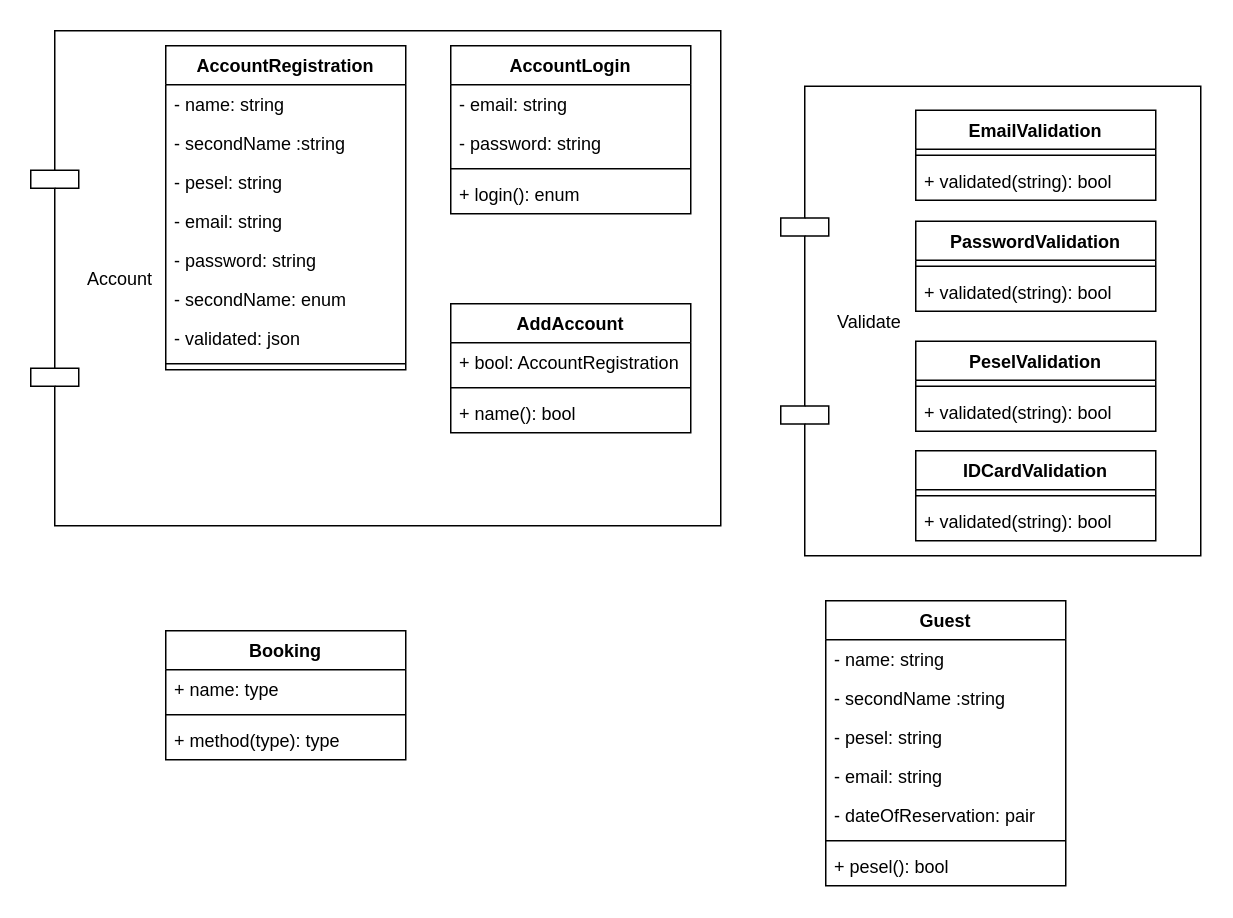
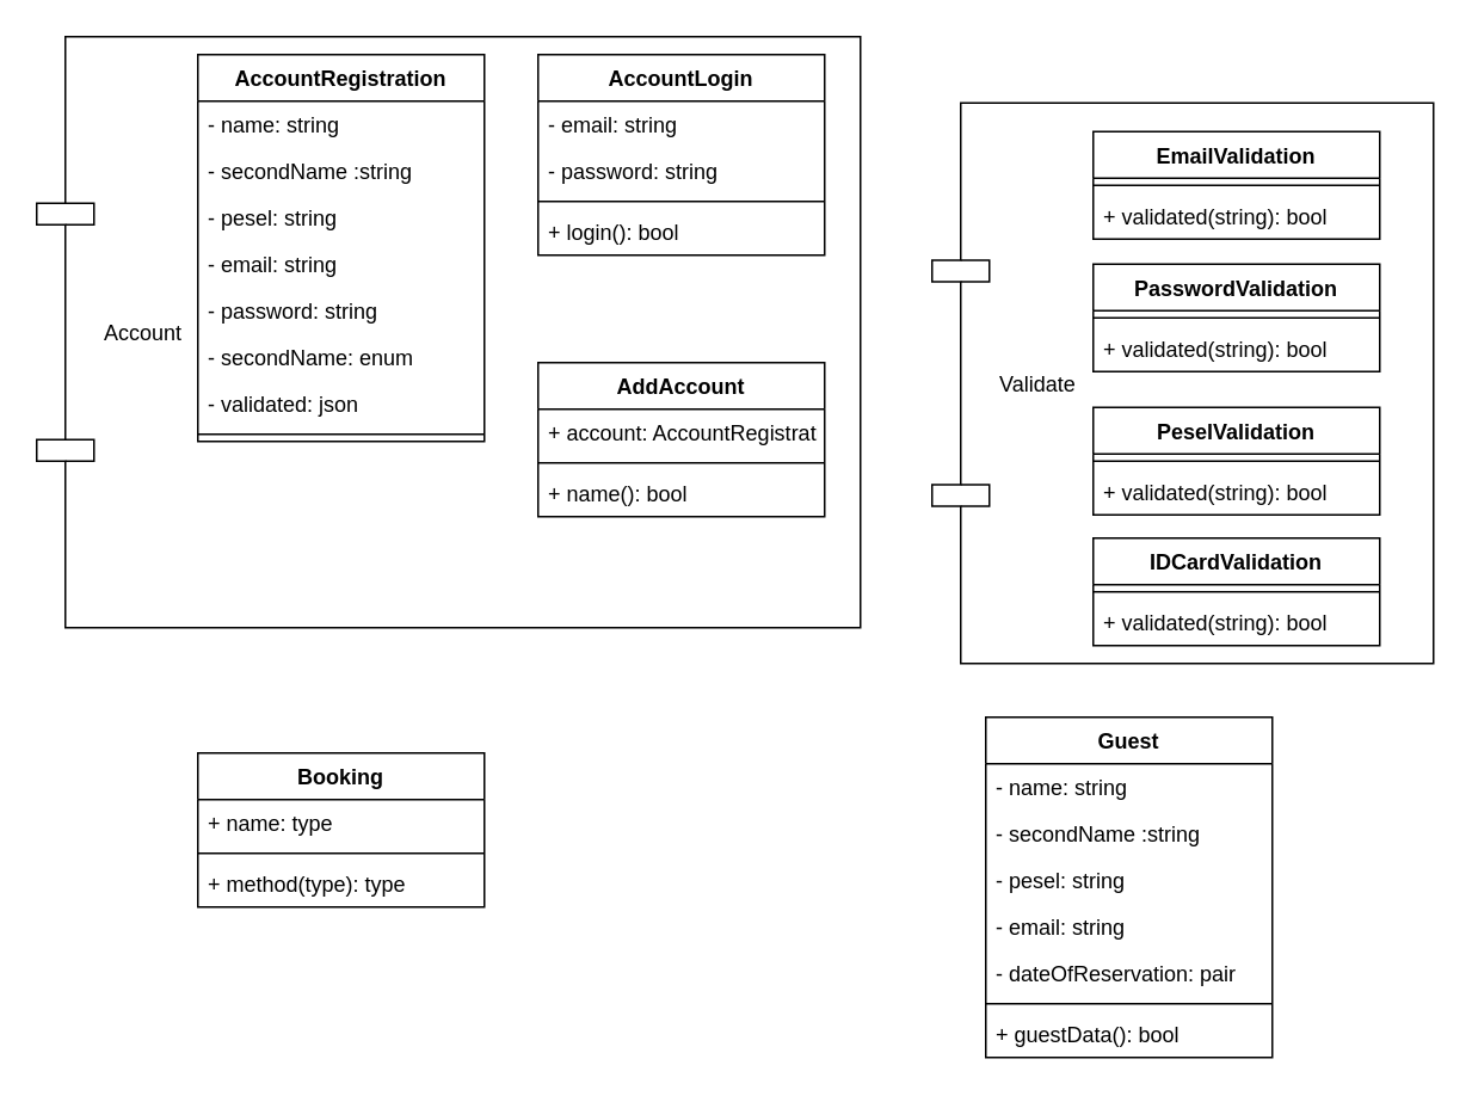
  <mxCell id="0" />
  <mxCell id="1" parent="0" />
  <mxCell id="2" value="Account" style="shape=component;align=left;spacingLeft=36;" parent="1" vertex="1"><mxGeometry x="20" y="20" width="460" height="330" as="geometry" /></mxCell>
  <mxCell id="3" value="Validate" style="shape=component;align=left;spacingLeft=36;" parent="1" vertex="1"><mxGeometry x="520" y="57" width="280" height="313" as="geometry" /></mxCell>
  <mxCell id="4" value="AccountRegistration" style="swimlane;fontStyle=1;align=center;verticalAlign=top;childLayout=stackLayout;horizontal=1;startSize=26;horizontalStack=0;resizeParent=1;resizeParentMax=0;resizeLast=0;collapsible=1;marginBottom=0;" parent="1" vertex="1"><mxGeometry x="110" y="30" width="160" height="216" as="geometry" /></mxCell>
  <mxCell id="5" value="- name: string" style="text;strokeColor=none;fillColor=none;align=left;verticalAlign=top;spacingLeft=4;spacingRight=4;overflow=hidden;rotatable=0;points=[[0,0.5],[1,0.5]];portConstraint=eastwest;" parent="4" vertex="1"><mxGeometry y="26" width="160" height="26" as="geometry" /></mxCell>
  <mxCell id="6" value="- secondName :string" style="text;strokeColor=none;fillColor=none;align=left;verticalAlign=top;spacingLeft=4;spacingRight=4;overflow=hidden;rotatable=0;points=[[0,0.5],[1,0.5]];portConstraint=eastwest;" parent="4" vertex="1"><mxGeometry y="52" width="160" height="26" as="geometry" /></mxCell>
  <mxCell id="7" value="- pesel: string" style="text;strokeColor=none;fillColor=none;align=left;verticalAlign=top;spacingLeft=4;spacingRight=4;overflow=hidden;rotatable=0;points=[[0,0.5],[1,0.5]];portConstraint=eastwest;" parent="4" vertex="1"><mxGeometry y="78" width="160" height="26" as="geometry" /></mxCell>
  <mxCell id="8" value="- email: string" style="text;strokeColor=none;fillColor=none;align=left;verticalAlign=top;spacingLeft=4;spacingRight=4;overflow=hidden;rotatable=0;points=[[0,0.5],[1,0.5]];portConstraint=eastwest;" parent="4" vertex="1"><mxGeometry y="104" width="160" height="26" as="geometry" /></mxCell>
  <mxCell id="9" value="- password: string" style="text;strokeColor=none;fillColor=none;align=left;verticalAlign=top;spacingLeft=4;spacingRight=4;overflow=hidden;rotatable=0;points=[[0,0.5],[1,0.5]];portConstraint=eastwest;" parent="4" vertex="1"><mxGeometry y="130" width="160" height="26" as="geometry" /></mxCell>
  <mxCell id="10" value="- secondName: enum" style="text;strokeColor=none;fillColor=none;align=left;verticalAlign=top;spacingLeft=4;spacingRight=4;overflow=hidden;rotatable=0;points=[[0,0.5],[1,0.5]];portConstraint=eastwest;" parent="4" vertex="1"><mxGeometry y="156" width="160" height="26" as="geometry" /></mxCell>
  <mxCell id="11" value="- validated: json" style="text;strokeColor=none;fillColor=none;align=left;verticalAlign=top;spacingLeft=4;spacingRight=4;overflow=hidden;rotatable=0;points=[[0,0.5],[1,0.5]];portConstraint=eastwest;" vertex="1" parent="4"><mxGeometry y="182" width="160" height="26" as="geometry" /></mxCell>
  <mxCell id="12" value="" style="line;strokeWidth=1;fillColor=none;align=left;verticalAlign=middle;spacingTop=-1;spacingLeft=3;spacingRight=3;rotatable=0;labelPosition=right;points=[];portConstraint=eastwest;" parent="4" vertex="1"><mxGeometry y="208" width="160" height="8" as="geometry" /></mxCell>
  <mxCell id="13" value="AccountLogin" style="swimlane;fontStyle=1;align=center;verticalAlign=top;childLayout=stackLayout;horizontal=1;startSize=26;horizontalStack=0;resizeParent=1;resizeParentMax=0;resizeLast=0;collapsible=1;marginBottom=0;" parent="1" vertex="1"><mxGeometry x="300" y="30" width="160" height="112" as="geometry" /></mxCell>
  <mxCell id="14" value="- email: string" style="text;strokeColor=none;fillColor=none;align=left;verticalAlign=top;spacingLeft=4;spacingRight=4;overflow=hidden;rotatable=0;points=[[0,0.5],[1,0.5]];portConstraint=eastwest;" parent="13" vertex="1"><mxGeometry y="26" width="160" height="26" as="geometry" /></mxCell>
  <mxCell id="15" value="- password: string" style="text;strokeColor=none;fillColor=none;align=left;verticalAlign=top;spacingLeft=4;spacingRight=4;overflow=hidden;rotatable=0;points=[[0,0.5],[1,0.5]];portConstraint=eastwest;" parent="13" vertex="1"><mxGeometry y="52" width="160" height="26" as="geometry" /></mxCell>
  <mxCell id="16" value="" style="line;strokeWidth=1;fillColor=none;align=left;verticalAlign=middle;spacingTop=-1;spacingLeft=3;spacingRight=3;rotatable=0;labelPosition=right;points=[];portConstraint=eastwest;" parent="13" vertex="1"><mxGeometry y="78" width="160" height="8" as="geometry" /></mxCell>
- <mxCell id="17" value="+ login(): enum" style="text;strokeColor=none;fillColor=none;align=left;verticalAlign=top;spacingLeft=4;spacingRight=4;overflow=hidden;rotatable=0;points=[[0,0.5],[1,0.5]];portConstraint=eastwest;" parent="13" vertex="1"><mxGeometry y="86" width="160" height="26" as="geometry" /></mxCell>
+ <mxCell id="17" value="+ login(): bool" style="text;strokeColor=none;fillColor=none;align=left;verticalAlign=top;spacingLeft=4;spacingRight=4;overflow=hidden;rotatable=0;points=[[0,0.5],[1,0.5]];portConstraint=eastwest;" parent="13" vertex="1"><mxGeometry y="86" width="160" height="26" as="geometry" /></mxCell>
  <mxCell id="18" value="EmailValidation" style="swimlane;fontStyle=1;align=center;verticalAlign=top;childLayout=stackLayout;horizontal=1;startSize=26;horizontalStack=0;resizeParent=1;resizeParentMax=0;resizeLast=0;collapsible=1;marginBottom=0;" parent="1" vertex="1"><mxGeometry x="610" y="73" width="160" height="60" as="geometry" /></mxCell>
  <mxCell id="19" value="" style="line;strokeWidth=1;fillColor=none;align=left;verticalAlign=middle;spacingTop=-1;spacingLeft=3;spacingRight=3;rotatable=0;labelPosition=right;points=[];portConstraint=eastwest;" parent="18" vertex="1"><mxGeometry y="26" width="160" height="8" as="geometry" /></mxCell>
  <mxCell id="20" value="+ validated(string): bool" style="text;strokeColor=none;fillColor=none;align=left;verticalAlign=top;spacingLeft=4;spacingRight=4;overflow=hidden;rotatable=0;points=[[0,0.5],[1,0.5]];portConstraint=eastwest;" parent="18" vertex="1"><mxGeometry y="34" width="160" height="26" as="geometry" /></mxCell>
  <mxCell id="21" value="PasswordValidation" style="swimlane;fontStyle=1;align=center;verticalAlign=top;childLayout=stackLayout;horizontal=1;startSize=26;horizontalStack=0;resizeParent=1;resizeParentMax=0;resizeLast=0;collapsible=1;marginBottom=0;" parent="1" vertex="1"><mxGeometry x="610" y="147" width="160" height="60" as="geometry" /></mxCell>
  <mxCell id="22" value="" style="line;strokeWidth=1;fillColor=none;align=left;verticalAlign=middle;spacingTop=-1;spacingLeft=3;spacingRight=3;rotatable=0;labelPosition=right;points=[];portConstraint=eastwest;" parent="21" vertex="1"><mxGeometry y="26" width="160" height="8" as="geometry" /></mxCell>
  <mxCell id="23" value="+ validated(string): bool" style="text;strokeColor=none;fillColor=none;align=left;verticalAlign=top;spacingLeft=4;spacingRight=4;overflow=hidden;rotatable=0;points=[[0,0.5],[1,0.5]];portConstraint=eastwest;" parent="21" vertex="1"><mxGeometry y="34" width="160" height="26" as="geometry" /></mxCell>
  <mxCell id="24" value="AddAccount" style="swimlane;fontStyle=1;align=center;verticalAlign=top;childLayout=stackLayout;horizontal=1;startSize=26;horizontalStack=0;resizeParent=1;resizeParentMax=0;resizeLast=0;collapsible=1;marginBottom=0;" parent="1" vertex="1"><mxGeometry x="300" y="202" width="160" height="86" as="geometry" /></mxCell>
- <mxCell id="25" value="+ bool: AccountRegistration" style="text;strokeColor=none;fillColor=none;align=left;verticalAlign=top;spacingLeft=4;spacingRight=4;overflow=hidden;rotatable=0;points=[[0,0.5],[1,0.5]];portConstraint=eastwest;" parent="24" vertex="1"><mxGeometry y="26" width="160" height="26" as="geometry" /></mxCell>
+ <mxCell id="25" value="+ account: AccountRegistration" style="text;strokeColor=none;fillColor=none;align=left;verticalAlign=top;spacingLeft=4;spacingRight=4;overflow=hidden;rotatable=0;points=[[0,0.5],[1,0.5]];portConstraint=eastwest;" parent="24" vertex="1"><mxGeometry y="26" width="160" height="26" as="geometry" /></mxCell>
  <mxCell id="26" value="" style="line;strokeWidth=1;fillColor=none;align=left;verticalAlign=middle;spacingTop=-1;spacingLeft=3;spacingRight=3;rotatable=0;labelPosition=right;points=[];portConstraint=eastwest;" parent="24" vertex="1"><mxGeometry y="52" width="160" height="8" as="geometry" /></mxCell>
  <mxCell id="27" value="+ name(): bool" style="text;strokeColor=none;fillColor=none;align=left;verticalAlign=top;spacingLeft=4;spacingRight=4;overflow=hidden;rotatable=0;points=[[0,0.5],[1,0.5]];portConstraint=eastwest;" parent="24" vertex="1"><mxGeometry y="60" width="160" height="26" as="geometry" /></mxCell>
  <mxCell id="28" value="PeselValidation" style="swimlane;fontStyle=1;align=center;verticalAlign=top;childLayout=stackLayout;horizontal=1;startSize=26;horizontalStack=0;resizeParent=1;resizeParentMax=0;resizeLast=0;collapsible=1;marginBottom=0;" parent="1" vertex="1"><mxGeometry x="610" y="227" width="160" height="60" as="geometry" /></mxCell>
  <mxCell id="29" value="" style="line;strokeWidth=1;fillColor=none;align=left;verticalAlign=middle;spacingTop=-1;spacingLeft=3;spacingRight=3;rotatable=0;labelPosition=right;points=[];portConstraint=eastwest;" parent="28" vertex="1"><mxGeometry y="26" width="160" height="8" as="geometry" /></mxCell>
  <mxCell id="30" value="+ validated(string): bool" style="text;strokeColor=none;fillColor=none;align=left;verticalAlign=top;spacingLeft=4;spacingRight=4;overflow=hidden;rotatable=0;points=[[0,0.5],[1,0.5]];portConstraint=eastwest;" parent="28" vertex="1"><mxGeometry y="34" width="160" height="26" as="geometry" /></mxCell>
  <mxCell id="31" value="Booking" style="swimlane;fontStyle=1;align=center;verticalAlign=top;childLayout=stackLayout;horizontal=1;startSize=26;horizontalStack=0;resizeParent=1;resizeParentMax=0;resizeLast=0;collapsible=1;marginBottom=0;" parent="1" vertex="1"><mxGeometry x="110" y="420" width="160" height="86" as="geometry" /></mxCell>
  <mxCell id="32" value="+ name: type" style="text;strokeColor=none;fillColor=none;align=left;verticalAlign=top;spacingLeft=4;spacingRight=4;overflow=hidden;rotatable=0;points=[[0,0.5],[1,0.5]];portConstraint=eastwest;" parent="31" vertex="1"><mxGeometry y="26" width="160" height="26" as="geometry" /></mxCell>
  <mxCell id="33" value="" style="line;strokeWidth=1;fillColor=none;align=left;verticalAlign=middle;spacingTop=-1;spacingLeft=3;spacingRight=3;rotatable=0;labelPosition=right;points=[];portConstraint=eastwest;" parent="31" vertex="1"><mxGeometry y="52" width="160" height="8" as="geometry" /></mxCell>
  <mxCell id="34" value="+ method(type): type" style="text;strokeColor=none;fillColor=none;align=left;verticalAlign=top;spacingLeft=4;spacingRight=4;overflow=hidden;rotatable=0;points=[[0,0.5],[1,0.5]];portConstraint=eastwest;" parent="31" vertex="1"><mxGeometry y="60" width="160" height="26" as="geometry" /></mxCell>
  <mxCell id="35" value="Guest" style="swimlane;fontStyle=1;align=center;verticalAlign=top;childLayout=stackLayout;horizontal=1;startSize=26;horizontalStack=0;resizeParent=1;resizeParentMax=0;resizeLast=0;collapsible=1;marginBottom=0;" vertex="1" parent="1"><mxGeometry x="550" y="400" width="160" height="190" as="geometry" /></mxCell>
  <mxCell id="36" value="- name: string" style="text;strokeColor=none;fillColor=none;align=left;verticalAlign=top;spacingLeft=4;spacingRight=4;overflow=hidden;rotatable=0;points=[[0,0.5],[1,0.5]];portConstraint=eastwest;" vertex="1" parent="35"><mxGeometry y="26" width="160" height="26" as="geometry" /></mxCell>
  <mxCell id="37" value="- secondName :string" style="text;strokeColor=none;fillColor=none;align=left;verticalAlign=top;spacingLeft=4;spacingRight=4;overflow=hidden;rotatable=0;points=[[0,0.5],[1,0.5]];portConstraint=eastwest;" vertex="1" parent="35"><mxGeometry y="52" width="160" height="26" as="geometry" /></mxCell>
  <mxCell id="38" value="- pesel: string" style="text;strokeColor=none;fillColor=none;align=left;verticalAlign=top;spacingLeft=4;spacingRight=4;overflow=hidden;rotatable=0;points=[[0,0.5],[1,0.5]];portConstraint=eastwest;" vertex="1" parent="35"><mxGeometry y="78" width="160" height="26" as="geometry" /></mxCell>
  <mxCell id="39" value="- email: string" style="text;strokeColor=none;fillColor=none;align=left;verticalAlign=top;spacingLeft=4;spacingRight=4;overflow=hidden;rotatable=0;points=[[0,0.5],[1,0.5]];portConstraint=eastwest;" vertex="1" parent="35"><mxGeometry y="104" width="160" height="26" as="geometry" /></mxCell>
  <mxCell id="40" value="- dateOfReservation: pair" style="text;strokeColor=none;fillColor=none;align=left;verticalAlign=top;spacingLeft=4;spacingRight=4;overflow=hidden;rotatable=0;points=[[0,0.5],[1,0.5]];portConstraint=eastwest;" vertex="1" parent="35"><mxGeometry y="130" width="160" height="26" as="geometry" /></mxCell>
  <mxCell id="41" value="" style="line;strokeWidth=1;fillColor=none;align=left;verticalAlign=middle;spacingTop=-1;spacingLeft=3;spacingRight=3;rotatable=0;labelPosition=right;points=[];portConstraint=eastwest;" vertex="1" parent="35"><mxGeometry y="156" width="160" height="8" as="geometry" /></mxCell>
- <mxCell id="42" value="+ pesel(): bool" style="text;strokeColor=none;fillColor=none;align=left;verticalAlign=top;spacingLeft=4;spacingRight=4;overflow=hidden;rotatable=0;points=[[0,0.5],[1,0.5]];portConstraint=eastwest;" vertex="1" parent="35"><mxGeometry y="164" width="160" height="26" as="geometry" /></mxCell>
+ <mxCell id="42" value="+ guestData(): bool" style="text;strokeColor=none;fillColor=none;align=left;verticalAlign=top;spacingLeft=4;spacingRight=4;overflow=hidden;rotatable=0;points=[[0,0.5],[1,0.5]];portConstraint=eastwest;" vertex="1" parent="35"><mxGeometry y="164" width="160" height="26" as="geometry" /></mxCell>
  <mxCell id="43" value="IDCardValidation" style="swimlane;fontStyle=1;align=center;verticalAlign=top;childLayout=stackLayout;horizontal=1;startSize=26;horizontalStack=0;resizeParent=1;resizeParentMax=0;resizeLast=0;collapsible=1;marginBottom=0;" vertex="1" parent="1"><mxGeometry x="610" y="300" width="160" height="60" as="geometry" /></mxCell>
  <mxCell id="44" value="" style="line;strokeWidth=1;fillColor=none;align=left;verticalAlign=middle;spacingTop=-1;spacingLeft=3;spacingRight=3;rotatable=0;labelPosition=right;points=[];portConstraint=eastwest;" vertex="1" parent="43"><mxGeometry y="26" width="160" height="8" as="geometry" /></mxCell>
  <mxCell id="45" value="+ validated(string): bool" style="text;strokeColor=none;fillColor=none;align=left;verticalAlign=top;spacingLeft=4;spacingRight=4;overflow=hidden;rotatable=0;points=[[0,0.5],[1,0.5]];portConstraint=eastwest;" vertex="1" parent="43"><mxGeometry y="34" width="160" height="26" as="geometry" /></mxCell>
